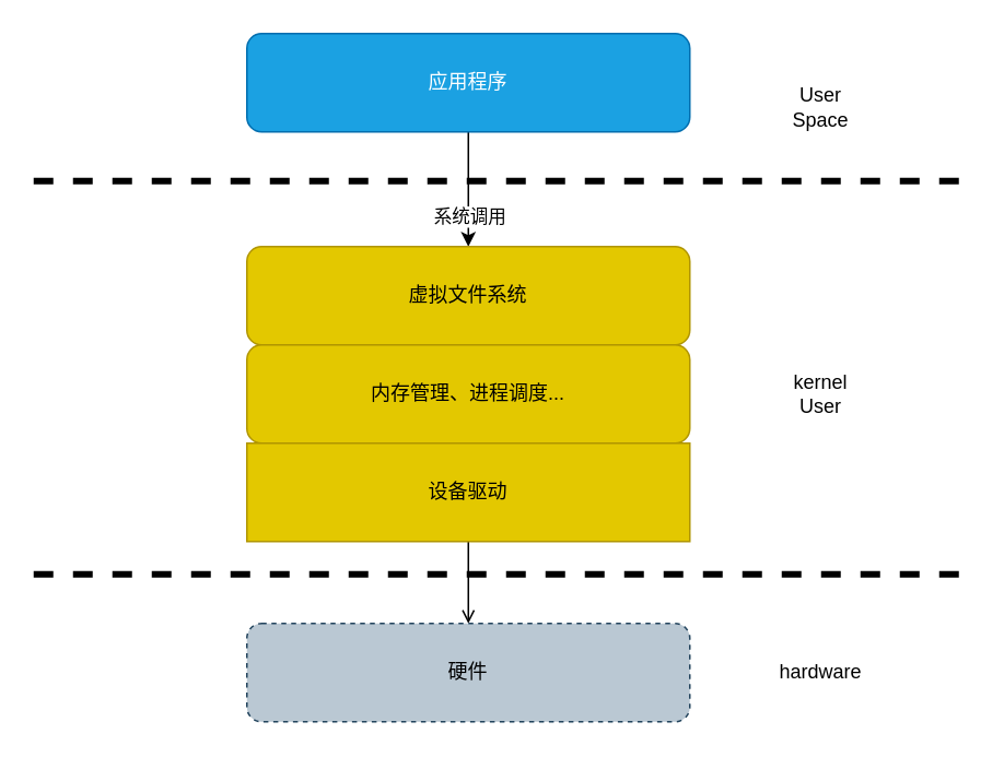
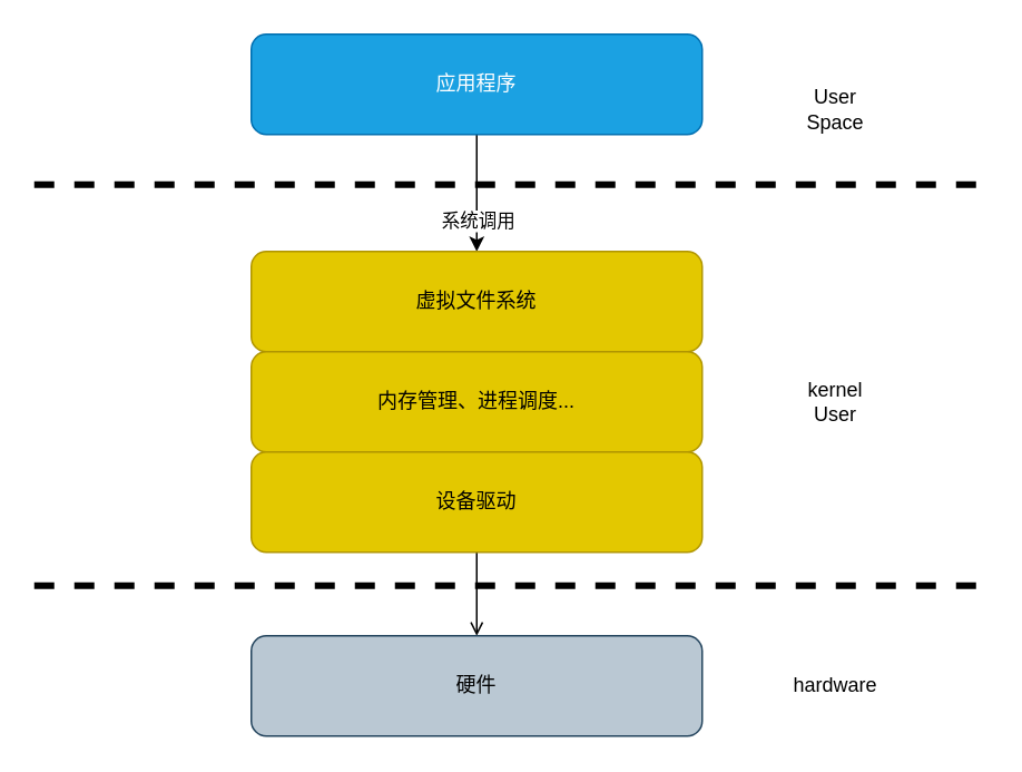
  <mxCell id="0" />
  <mxCell id="1" parent="0" />
  <mxCell id="2" value="" style="edgeStyle=none;html=1;strokeWidth=1;rounded=1;" edge="1" parent="1" source="4" target="5"><mxGeometry relative="1" as="geometry" /></mxCell>
  <mxCell id="3" value="系统调用" style="edgeLabel;html=1;align=center;verticalAlign=middle;resizable=0;points=[];" vertex="1" connectable="0" parent="2"><mxGeometry x="0.457" relative="1" as="geometry"><mxPoint as="offset" /></mxGeometry></mxCell>
  <mxCell id="4" value="应用程序" style="rounded=1;whiteSpace=wrap;html=1;fillColor=#1ba1e2;fontColor=#ffffff;strokeColor=#006EAF;" vertex="1" parent="1"><mxGeometry x="150" y="20" width="270" height="60" as="geometry" /></mxCell>
  <mxCell id="5" value="虚拟文件系统" style="rounded=1;whiteSpace=wrap;html=1;fillColor=#e3c800;fontColor=#000000;strokeColor=#B09500;" vertex="1" parent="1"><mxGeometry x="150" y="150" width="270" height="60" as="geometry" /></mxCell>
  <mxCell id="6" value="内存管理、进程调度..." style="rounded=1;whiteSpace=wrap;html=1;fillColor=#e3c800;fontColor=#000000;strokeColor=#B09500;" vertex="1" parent="1"><mxGeometry x="150" y="210" width="270" height="60" as="geometry" /></mxCell>
  <mxCell id="7" value="" style="edgeStyle=none;rounded=1;html=1;strokeWidth=1;endArrow=open;" edge="1" parent="1" source="8" target="9"><mxGeometry relative="1" as="geometry" /></mxCell>
- <mxCell id="8" value="设备驱动" style="whiteSpace=wrap;html=1;fillColor=#e3c800;fontColor=#000000;strokeColor=#B09500;rounded=0;" vertex="1" parent="1"><mxGeometry x="150" y="270" width="270" height="60" as="geometry" /></mxCell>
- <mxCell id="9" value="硬件" style="rounded=1;whiteSpace=wrap;html=1;fillColor=#bac8d3;strokeColor=#23445d;dashed=1;" vertex="1" parent="1"><mxGeometry x="150" y="380" width="270" height="60" as="geometry" /></mxCell>
+ <mxCell id="8" value="设备驱动" style="rounded=1;whiteSpace=wrap;html=1;fillColor=#e3c800;fontColor=#000000;strokeColor=#B09500;" vertex="1" parent="1"><mxGeometry x="150" y="270" width="270" height="60" as="geometry" /></mxCell>
+ <mxCell id="9" value="硬件" style="rounded=1;whiteSpace=wrap;html=1;fillColor=#bac8d3;strokeColor=#23445d;" vertex="1" parent="1"><mxGeometry x="150" y="380" width="270" height="60" as="geometry" /></mxCell>
  <mxCell id="10" value="" style="endArrow=none;dashed=1;html=1;strokeWidth=4;" edge="1" parent="1"><mxGeometry width="50" height="50" relative="1" as="geometry"><mxPoint x="20" y="110" as="sourcePoint" /><mxPoint x="590" y="110" as="targetPoint" /></mxGeometry></mxCell>
  <mxCell id="11" value="" style="endArrow=none;dashed=1;html=1;strokeWidth=4;" edge="1" parent="1"><mxGeometry width="50" height="50" relative="1" as="geometry"><mxPoint x="20" y="350" as="sourcePoint" /><mxPoint x="590" y="350" as="targetPoint" /></mxGeometry></mxCell>
  <mxCell id="12" value="User Space" style="text;html=1;strokeColor=none;fillColor=none;align=center;verticalAlign=middle;whiteSpace=wrap;rounded=0;" vertex="1" parent="1"><mxGeometry x="470" y="50" width="60" height="30" as="geometry" /></mxCell>
  <mxCell id="13" value="kernel User" style="text;html=1;strokeColor=none;fillColor=none;align=center;verticalAlign=middle;whiteSpace=wrap;rounded=0;" vertex="1" parent="1"><mxGeometry x="470" y="225" width="60" height="30" as="geometry" /></mxCell>
  <mxCell id="14" value="hardware" style="text;html=1;strokeColor=none;fillColor=none;align=center;verticalAlign=middle;whiteSpace=wrap;rounded=0;" vertex="1" parent="1"><mxGeometry x="470" y="395" width="60" height="30" as="geometry" /></mxCell>
